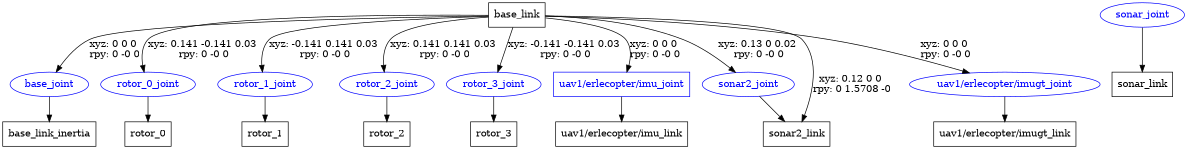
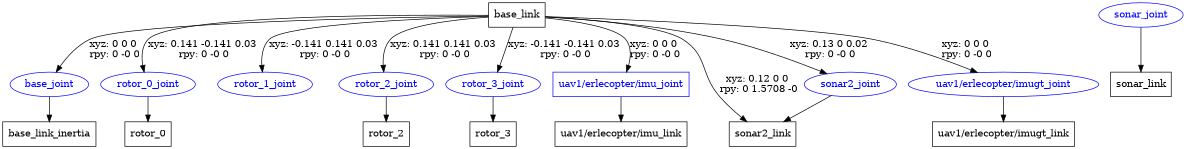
  digraph {
    node [shape=box]
    n1 [label=base_link]
    base_joint [color=blue fontcolor=blue shape=ellipse]
    rotor_0_joint [color=blue fontcolor=blue shape=ellipse]
    rotor_1_joint [color=blue fontcolor=blue shape=ellipse]
    rotor_2_joint [color=blue fontcolor=blue shape=ellipse]
    rotor_3_joint [color=blue fontcolor=blue shape=ellipse]
    sonar2_joint [color=blue fontcolor=blue shape=ellipse]
    "uav1/erlecopter/imu_joint" [color=blue fontcolor=blue]
    "uav1/erlecopter/imugt_joint" [color=blue fontcolor=blue shape=ellipse]
    n10 [label=sonar2_link]
    n11 [label=base_link_inertia]
    n12 [label=rotor_0]
-   n13 [label=rotor_1]
    n14 [label=rotor_2]
    n15 [label=rotor_3]
    sonar_joint [color=blue fontcolor=blue shape=ellipse]
    n17 [label=sonar_link]
    n18 [label="uav1/erlecopter/imu_link"]
    n19 [label="uav1/erlecopter/imugt_link"]
    n1 -> base_joint [label="xyz: 0 0 0 \nrpy: 0 -0 0"]
    n1 -> rotor_0_joint [label="xyz: 0.141 -0.141 0.03 \nrpy: 0 -0 0"]
    n1 -> rotor_1_joint [label="xyz: -0.141 0.141 0.03 \nrpy: 0 -0 0"]
    n1 -> rotor_2_joint [label="xyz: 0.141 0.141 0.03 \nrpy: 0 -0 0"]
    n1 -> rotor_3_joint [label="xyz: -0.141 -0.141 0.03 \nrpy: 0 -0 0"]
    n1 -> sonar2_joint [label="xyz: 0.13 0 0.02 \nrpy: 0 -0 0"]
    n1 -> "uav1/erlecopter/imu_joint" [label="xyz: 0 0 0 \nrpy: 0 -0 0"]
    n1 -> "uav1/erlecopter/imugt_joint" [label="xyz: 0 0 0 \nrpy: 0 -0 0"]
    n1 -> n10 [label="xyz: 0.12 0 0 \nrpy: 0 1.5708 -0"]
    base_joint -> n11
    rotor_0_joint -> n12
-   rotor_1_joint -> n13
    rotor_2_joint -> n14
    rotor_3_joint -> n15
    sonar2_joint -> n10
    "uav1/erlecopter/imu_joint" -> n18
    "uav1/erlecopter/imugt_joint" -> n19
    sonar_joint -> n17
  }
